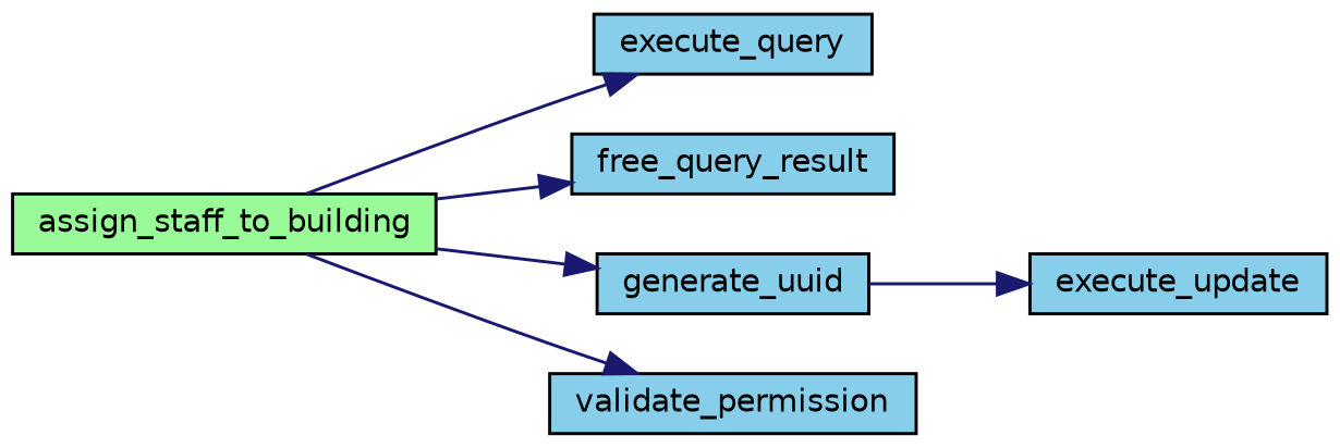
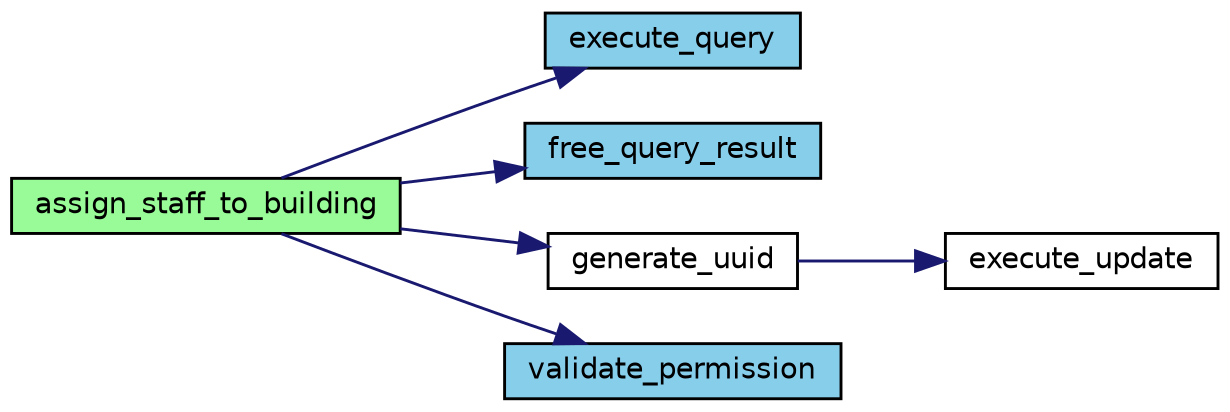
  digraph {
    rankdir=LR
    node [color=black fillcolor=skyblue fontname=Helvetica fontsize=10 shape=record style=filled]
    edge [color=midnightblue fontname=Helvetica fontsize=10 labelfontname=Helvetica labelfontsize=10 style=solid]
    n1 [fillcolor=palegreen fontcolor=black height=0.2 label=assign_staff_to_building width=0.4]
    n2 [height=0.2 label=execute_query width=0.4]
    n3 [height=0.2 label=free_query_result width=0.4]
-   n4 [height=0.2 label=generate_uuid width=0.4]
+   n4 [fillcolor=white height=0.2 label=generate_uuid width=0.4]
    n5 [height=0.2 label=validate_permission width=0.4]
-   n6 [height=0.2 label=execute_update width=0.4]
+   n6 [fillcolor=white height=0.2 label=execute_update width=0.4]
    n1 -> n2
    n1 -> n3
    n1 -> n4
    n1 -> n5
    n4 -> n6
  }
